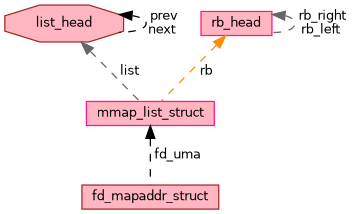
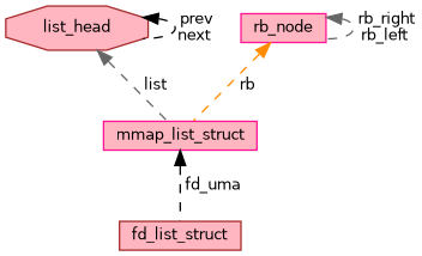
  digraph {
    node [color=brown fillcolor=lightpink fontname=Helvetica fontsize=10 shape=box style=filled]
    edge [color=black dir=back fontname=Helvetica fontsize=10 labelfontname=Helvetica labelfontsize=10 style=dashed]
-   n1 [fontcolor=black height=0.2 label=fd_mapaddr_struct width=0.4]
+   n1 [fontcolor=black height=0.2 label=fd_list_struct width=0.4]
    n2 [color=deeppink height=0.2 label=mmap_list_struct width=0.4]
    n3 [height=0.2 label=list_head shape=octagon width=0.4]
-   n4 [color=deeppink height=0.2 label=rb_head width=0.4]
+   n4 [color=deeppink height=0.2 label=rb_node width=0.4]
    n2 -> n1 [label=" fd_uma"]
    n3 -> n2 [color=gray40 label=" list"]
    n3 -> n3 [label=" prev\nnext"]
    n4 -> n2 [color=darkorange label=" rb"]
    n4 -> n4 [color=gray40 label=" rb_right\nrb_left"]
  }
